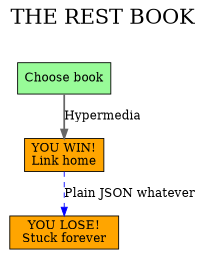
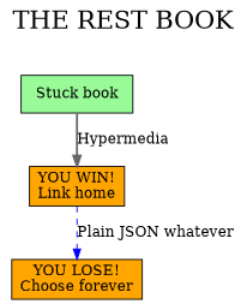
  digraph {
    fontsize=24
    label="THE REST BOOK"
    labelloc=t
    node [fillcolor=orange shape=box style=filled]
-   n1 [bgcolor=black fillcolor=palegreen label="Choose book"]
+   n1 [bgcolor=black fillcolor=palegreen label="Stuck book"]
    n2 [label="YOU WIN!\nLink home"]
-   n3 [label="YOU LOSE!\nStuck forever"]
+   n3 [label="YOU LOSE!\nChoose forever"]
    n1 -> n2 [color=gray40 label=Hypermedia style=bold]
    n2 -> n3 [color=blue label="Plain JSON whatever" style=dashed]
  }
